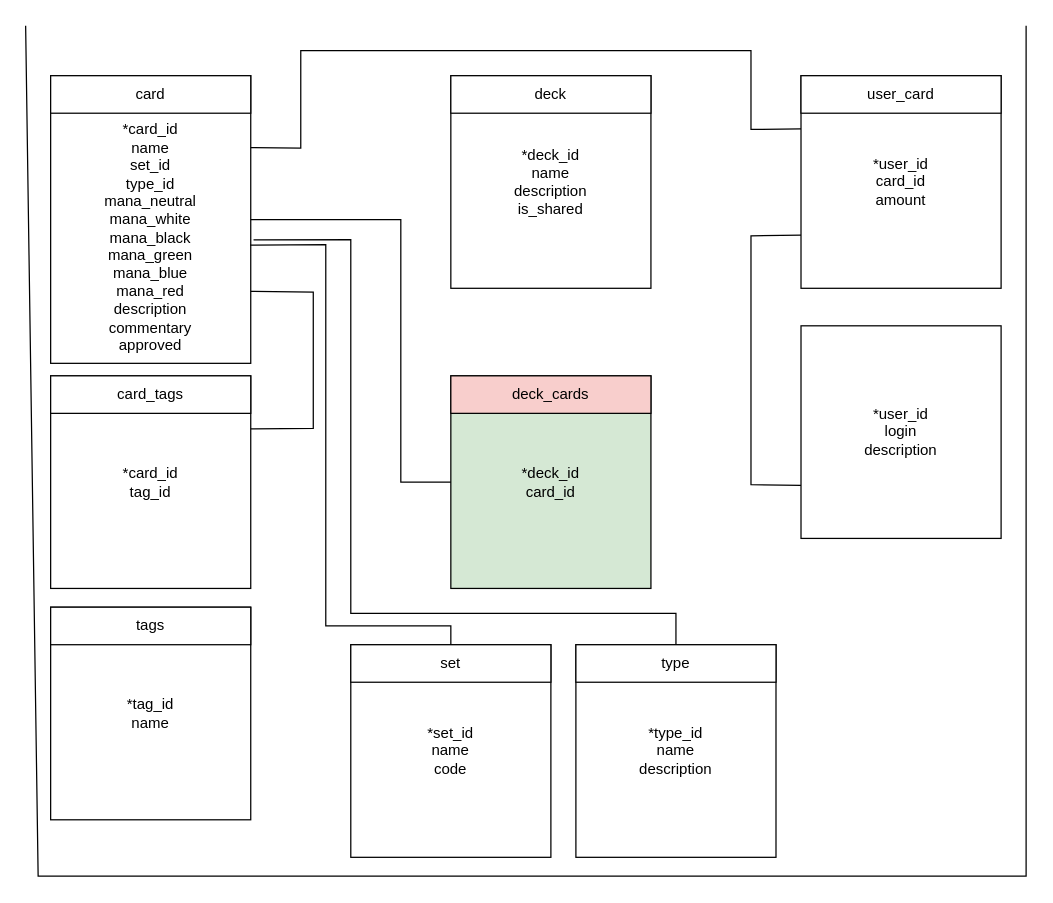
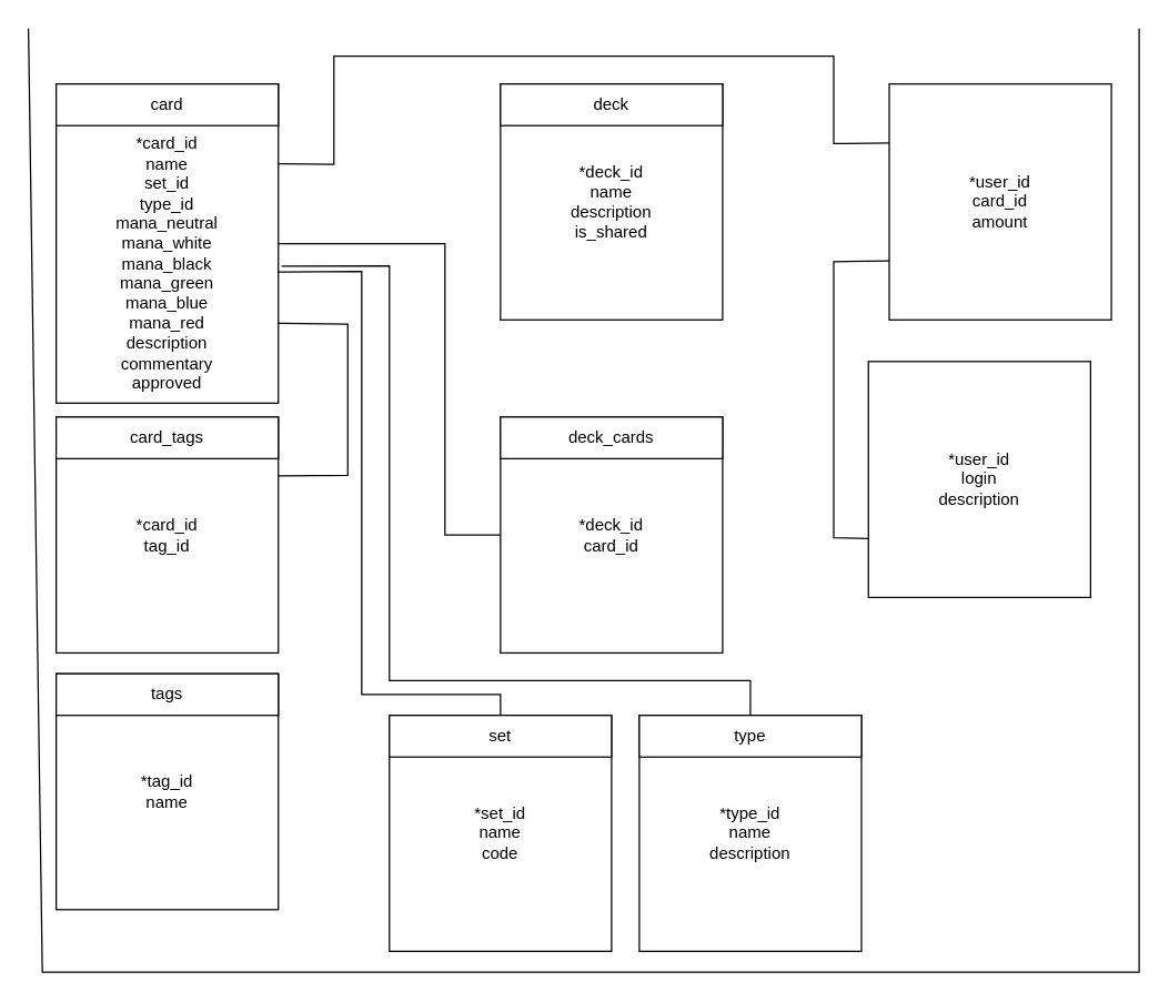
  <mxCell id="0" />
  <mxCell id="1" parent="0" />
  <mxCell id="2" value="&lt;br&gt;&lt;br&gt;*card_id&lt;br&gt;name&lt;br&gt;set_id&lt;br&gt;type_id&lt;br&gt;mana_neutral&lt;br&gt;mana_white&lt;br&gt;mana_black&lt;br&gt;mana_green&lt;br&gt;mana_blue&lt;br&gt;mana_red&lt;br&gt;description&lt;br&gt;commentary&lt;br&gt;approved" style="rounded=0;whiteSpace=wrap;html=1;" vertex="1" parent="1"><mxGeometry x="40" y="60" width="160" height="230" as="geometry" /></mxCell>
  <mxCell id="3" value="card" style="rounded=0;whiteSpace=wrap;html=1;" vertex="1" parent="1"><mxGeometry x="40" y="60" width="160" height="30" as="geometry" /></mxCell>
  <mxCell id="4" value="*card_id&lt;br&gt;tag_id" style="rounded=0;whiteSpace=wrap;html=1;" vertex="1" parent="1"><mxGeometry x="40" y="300" width="160" height="170" as="geometry" /></mxCell>
  <mxCell id="5" value="card_tags" style="rounded=0;whiteSpace=wrap;html=1;" vertex="1" parent="1"><mxGeometry x="40" y="300" width="160" height="30" as="geometry" /></mxCell>
  <mxCell id="6" value="*tag_id&lt;br&gt;name" style="rounded=0;whiteSpace=wrap;html=1;" vertex="1" parent="1"><mxGeometry x="40" y="485" width="160" height="170" as="geometry" /></mxCell>
  <mxCell id="7" value="tags" style="rounded=0;whiteSpace=wrap;html=1;" vertex="1" parent="1"><mxGeometry x="40" y="485" width="160" height="30" as="geometry" /></mxCell>
  <mxCell id="8" value="*deck_id&lt;br&gt;name&lt;br&gt;description&lt;br&gt;is_shared" style="rounded=0;whiteSpace=wrap;html=1;" vertex="1" parent="1"><mxGeometry x="360" y="60" width="160" height="170" as="geometry" /></mxCell>
  <mxCell id="9" value="deck" style="rounded=0;whiteSpace=wrap;html=1;" vertex="1" parent="1"><mxGeometry x="360" y="60" width="160" height="30" as="geometry" /></mxCell>
- <mxCell id="10" value="*deck_id&lt;br&gt;card_id" style="rounded=0;whiteSpace=wrap;html=1;fillColor=#d5e8d4;" vertex="1" parent="1"><mxGeometry x="360" y="300" width="160" height="170" as="geometry" /></mxCell>
- <mxCell id="11" value="deck_cards" style="rounded=0;whiteSpace=wrap;html=1;fillColor=#f8cecc;" vertex="1" parent="1"><mxGeometry x="360" y="300" width="160" height="30" as="geometry" /></mxCell>
+ <mxCell id="10" value="*deck_id&lt;br&gt;card_id" style="rounded=0;whiteSpace=wrap;html=1;" vertex="1" parent="1"><mxGeometry x="360" y="300" width="160" height="170" as="geometry" /></mxCell>
+ <mxCell id="11" value="deck_cards" style="rounded=0;whiteSpace=wrap;html=1;" vertex="1" parent="1"><mxGeometry x="360" y="300" width="160" height="30" as="geometry" /></mxCell>
  <mxCell id="12" value="" style="endArrow=none;html=1;rounded=0;entryX=1;entryY=0.5;entryDx=0;entryDy=0;exitX=0;exitY=0.5;exitDx=0;exitDy=0;" edge="1" parent="1" source="10" target="2"><mxGeometry width="50" height="50" relative="1" as="geometry"><mxPoint x="480" y="340" as="sourcePoint" /><mxPoint x="530" y="290" as="targetPoint" /><Array as="points"><mxPoint x="320" y="385" /><mxPoint x="320" y="175" /></Array></mxGeometry></mxCell>
  <mxCell id="13" value="" style="endArrow=none;html=1;rounded=0;entryX=1;entryY=0.75;entryDx=0;entryDy=0;exitX=1;exitY=0.25;exitDx=0;exitDy=0;" edge="1" parent="1" source="4" target="2"><mxGeometry width="50" height="50" relative="1" as="geometry"><mxPoint x="210" y="363" as="sourcePoint" /><mxPoint x="210" y="220.5" as="targetPoint" /><Array as="points"><mxPoint x="250" y="342" /><mxPoint x="250" y="233" /></Array></mxGeometry></mxCell>
  <mxCell id="14" value="*user_id&lt;br&gt;card_id&lt;br&gt;amount" style="rounded=0;whiteSpace=wrap;html=1;" vertex="1" parent="1"><mxGeometry x="640" y="60" width="160" height="170" as="geometry" /></mxCell>
- <mxCell id="15" value="user_card" style="rounded=0;whiteSpace=wrap;html=1;" vertex="1" parent="1"><mxGeometry x="640" y="60" width="160" height="30" as="geometry" /></mxCell>
  <mxCell id="16" value="" style="endArrow=none;html=1;rounded=0;exitX=1;exitY=0.25;exitDx=0;exitDy=0;entryX=0;entryY=0.25;entryDx=0;entryDy=0;" edge="1" parent="1" source="2" target="14"><mxGeometry width="50" height="50" relative="1" as="geometry"><mxPoint x="480" y="260" as="sourcePoint" /><mxPoint x="530" y="210" as="targetPoint" /><Array as="points"><mxPoint x="240" y="118" /><mxPoint x="240" y="40" /><mxPoint x="600" y="40" /><mxPoint x="600" y="103" /></Array></mxGeometry></mxCell>
- <mxCell id="17" value="*user_id&lt;br&gt;login&lt;br&gt;description" style="rounded=0;whiteSpace=wrap;html=1;" vertex="1" parent="1"><mxGeometry x="640" y="260" width="160" height="170" as="geometry" /></mxCell>
+ <mxCell id="17" value="*user_id&lt;br&gt;login&lt;br&gt;description" style="rounded=0;whiteSpace=wrap;html=1;" vertex="1" parent="1"><mxGeometry x="625" y="260" width="160" height="170" as="geometry" /></mxCell>
  <mxCell id="18" value="" style="endArrow=none;html=1;rounded=0;entryX=0;entryY=0.75;entryDx=0;entryDy=0;exitX=0;exitY=0.75;exitDx=0;exitDy=0;" edge="1" parent="1" source="17" target="14"><mxGeometry width="50" height="50" relative="1" as="geometry"><mxPoint x="480" y="350" as="sourcePoint" /><mxPoint x="530" y="300" as="targetPoint" /><Array as="points"><mxPoint x="600" y="387" /><mxPoint x="600" y="188" /></Array></mxGeometry></mxCell>
  <mxCell id="19" value="*type_id&lt;br&gt;name&lt;br&gt;description" style="rounded=0;whiteSpace=wrap;html=1;" vertex="1" parent="1"><mxGeometry x="460" y="515" width="160" height="170" as="geometry" /></mxCell>
  <mxCell id="20" value="type" style="rounded=0;whiteSpace=wrap;html=1;" vertex="1" parent="1"><mxGeometry x="460" y="515" width="160" height="30" as="geometry" /></mxCell>
  <mxCell id="21" value="*set_id&lt;br&gt;name&lt;br&gt;code" style="rounded=0;whiteSpace=wrap;html=1;" vertex="1" parent="1"><mxGeometry x="280" y="515" width="160" height="170" as="geometry" /></mxCell>
  <mxCell id="22" value="set" style="rounded=0;whiteSpace=wrap;html=1;" vertex="1" parent="1"><mxGeometry x="280" y="515" width="160" height="30" as="geometry" /></mxCell>
  <mxCell id="23" value="" style="endArrow=none;html=1;rounded=0;entryX=0.997;entryY=0.589;entryDx=0;entryDy=0;entryPerimeter=0;exitX=0.5;exitY=0;exitDx=0;exitDy=0;" edge="1" parent="1" source="22" target="2"><mxGeometry width="50" height="50" relative="1" as="geometry"><mxPoint x="340" y="380" as="sourcePoint" /><mxPoint x="390" y="330" as="targetPoint" /><Array as="points"><mxPoint x="360" y="500" /><mxPoint x="260" y="500" /><mxPoint x="260" y="195" /></Array></mxGeometry></mxCell>
  <mxCell id="24" value="" style="endArrow=none;html=1;rounded=0;entryX=1.014;entryY=0.571;entryDx=0;entryDy=0;entryPerimeter=0;exitX=0.5;exitY=0;exitDx=0;exitDy=0;" edge="1" parent="1" source="20" target="2"><mxGeometry width="50" height="50" relative="1" as="geometry"><mxPoint x="340" y="380" as="sourcePoint" /><mxPoint x="390" y="330" as="targetPoint" /><Array as="points"><mxPoint x="540" y="490" /><mxPoint x="280" y="490" /><mxPoint x="280" y="191" /></Array></mxGeometry></mxCell>
  <mxCell id="25" value="" style="endArrow=none;html=1;rounded=0;" edge="1" parent="1"><mxGeometry width="50" height="50" relative="1" as="geometry"><mxPoint x="820" as="sourcePoint" y="20" /><mxPoint x="20" as="targetPoint" y="20" /><Array as="points"><mxPoint x="820" y="700" /><mxPoint x="30" y="700" /></Array></mxGeometry></mxCell>
